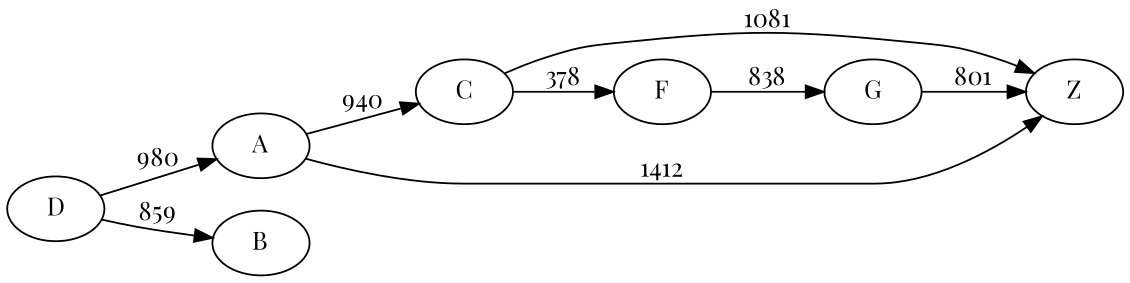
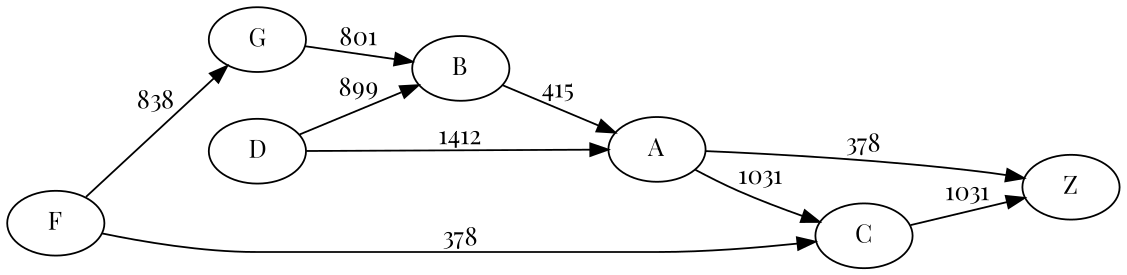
  digraph {
    fontname="Playfair Display"
    rankdir=LR
    node [fontname="Playfair Display"]
    edge [fontname="Playfair Display"]
    D
    A
    B
    C
    Z
    F
    G
-   D -> A [label=980]
-   D -> B [label=859]
-   A -> C [label=940]
-   A -> Z [label=1412]
-   C -> Z [label=1081]
-   C -> F [label=378]
+   D -> A [label=1412]
+   D -> B [label=899]
+   A -> C [label=1031]
+   A -> Z [label=378]
+   B -> A [label=415]
+   C -> Z [label=1031]
+   F -> C [label=378]
    F -> G [label=838]
-   G -> Z [label=801]
+   G -> B [label=801]
  }
